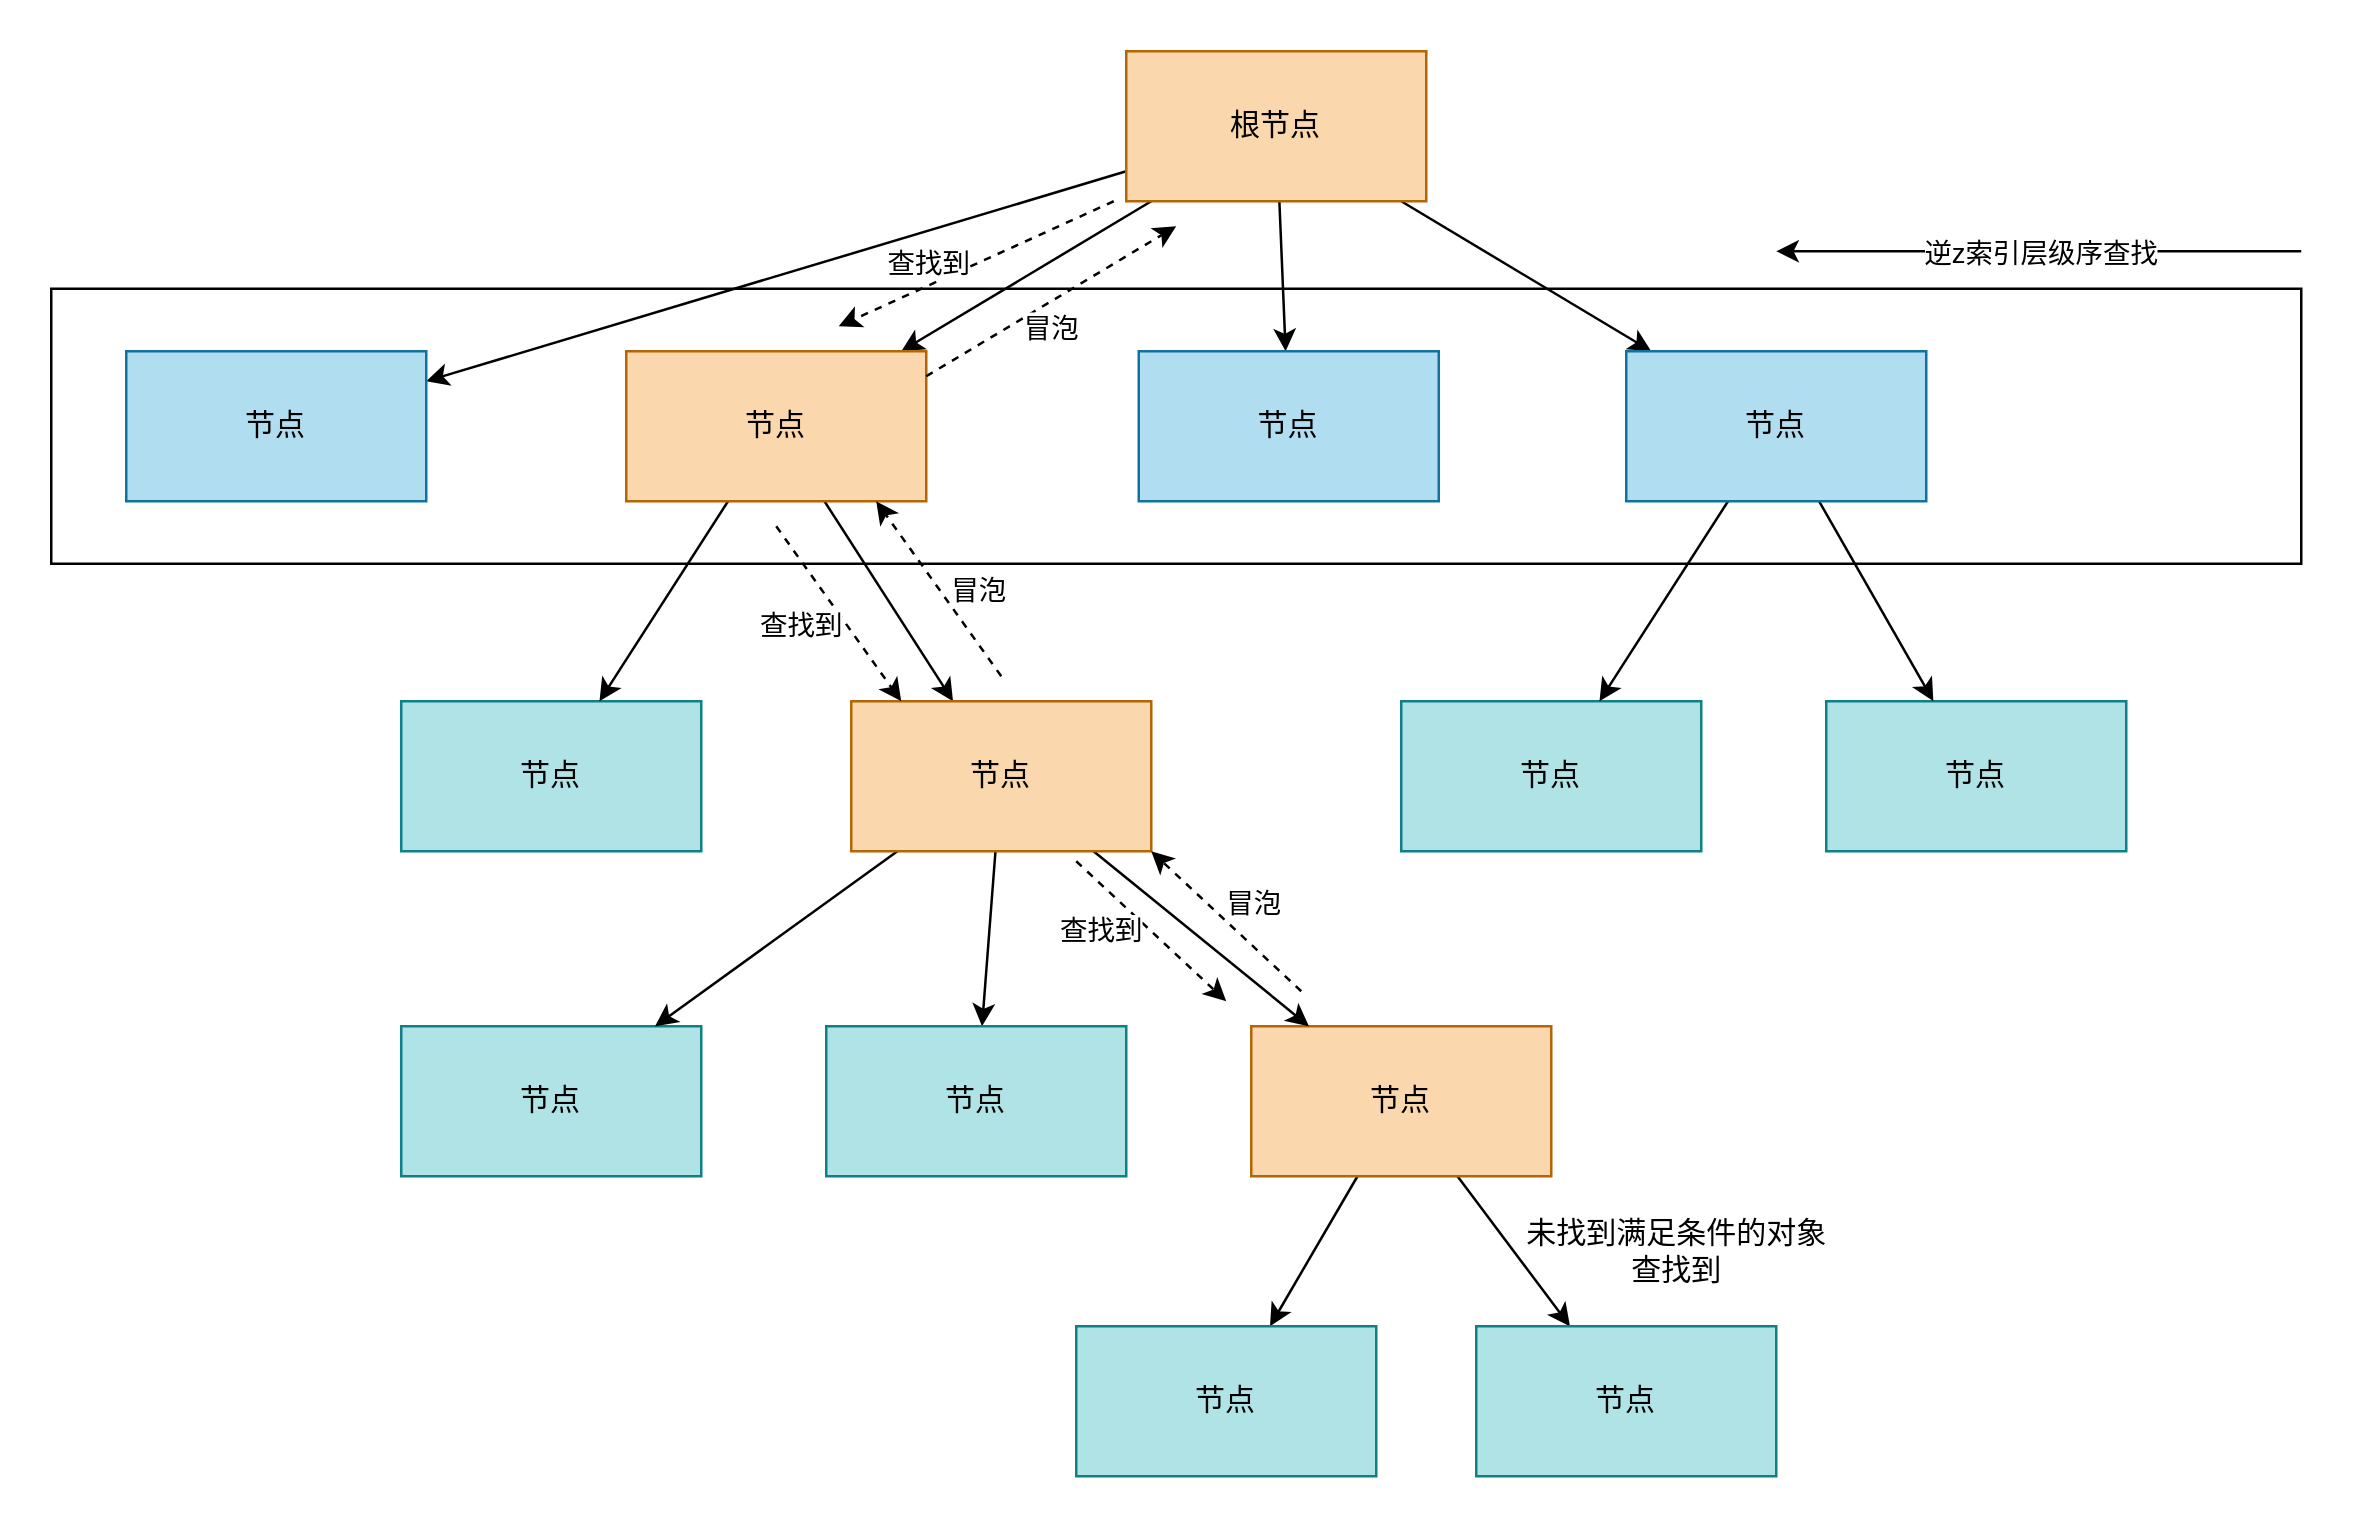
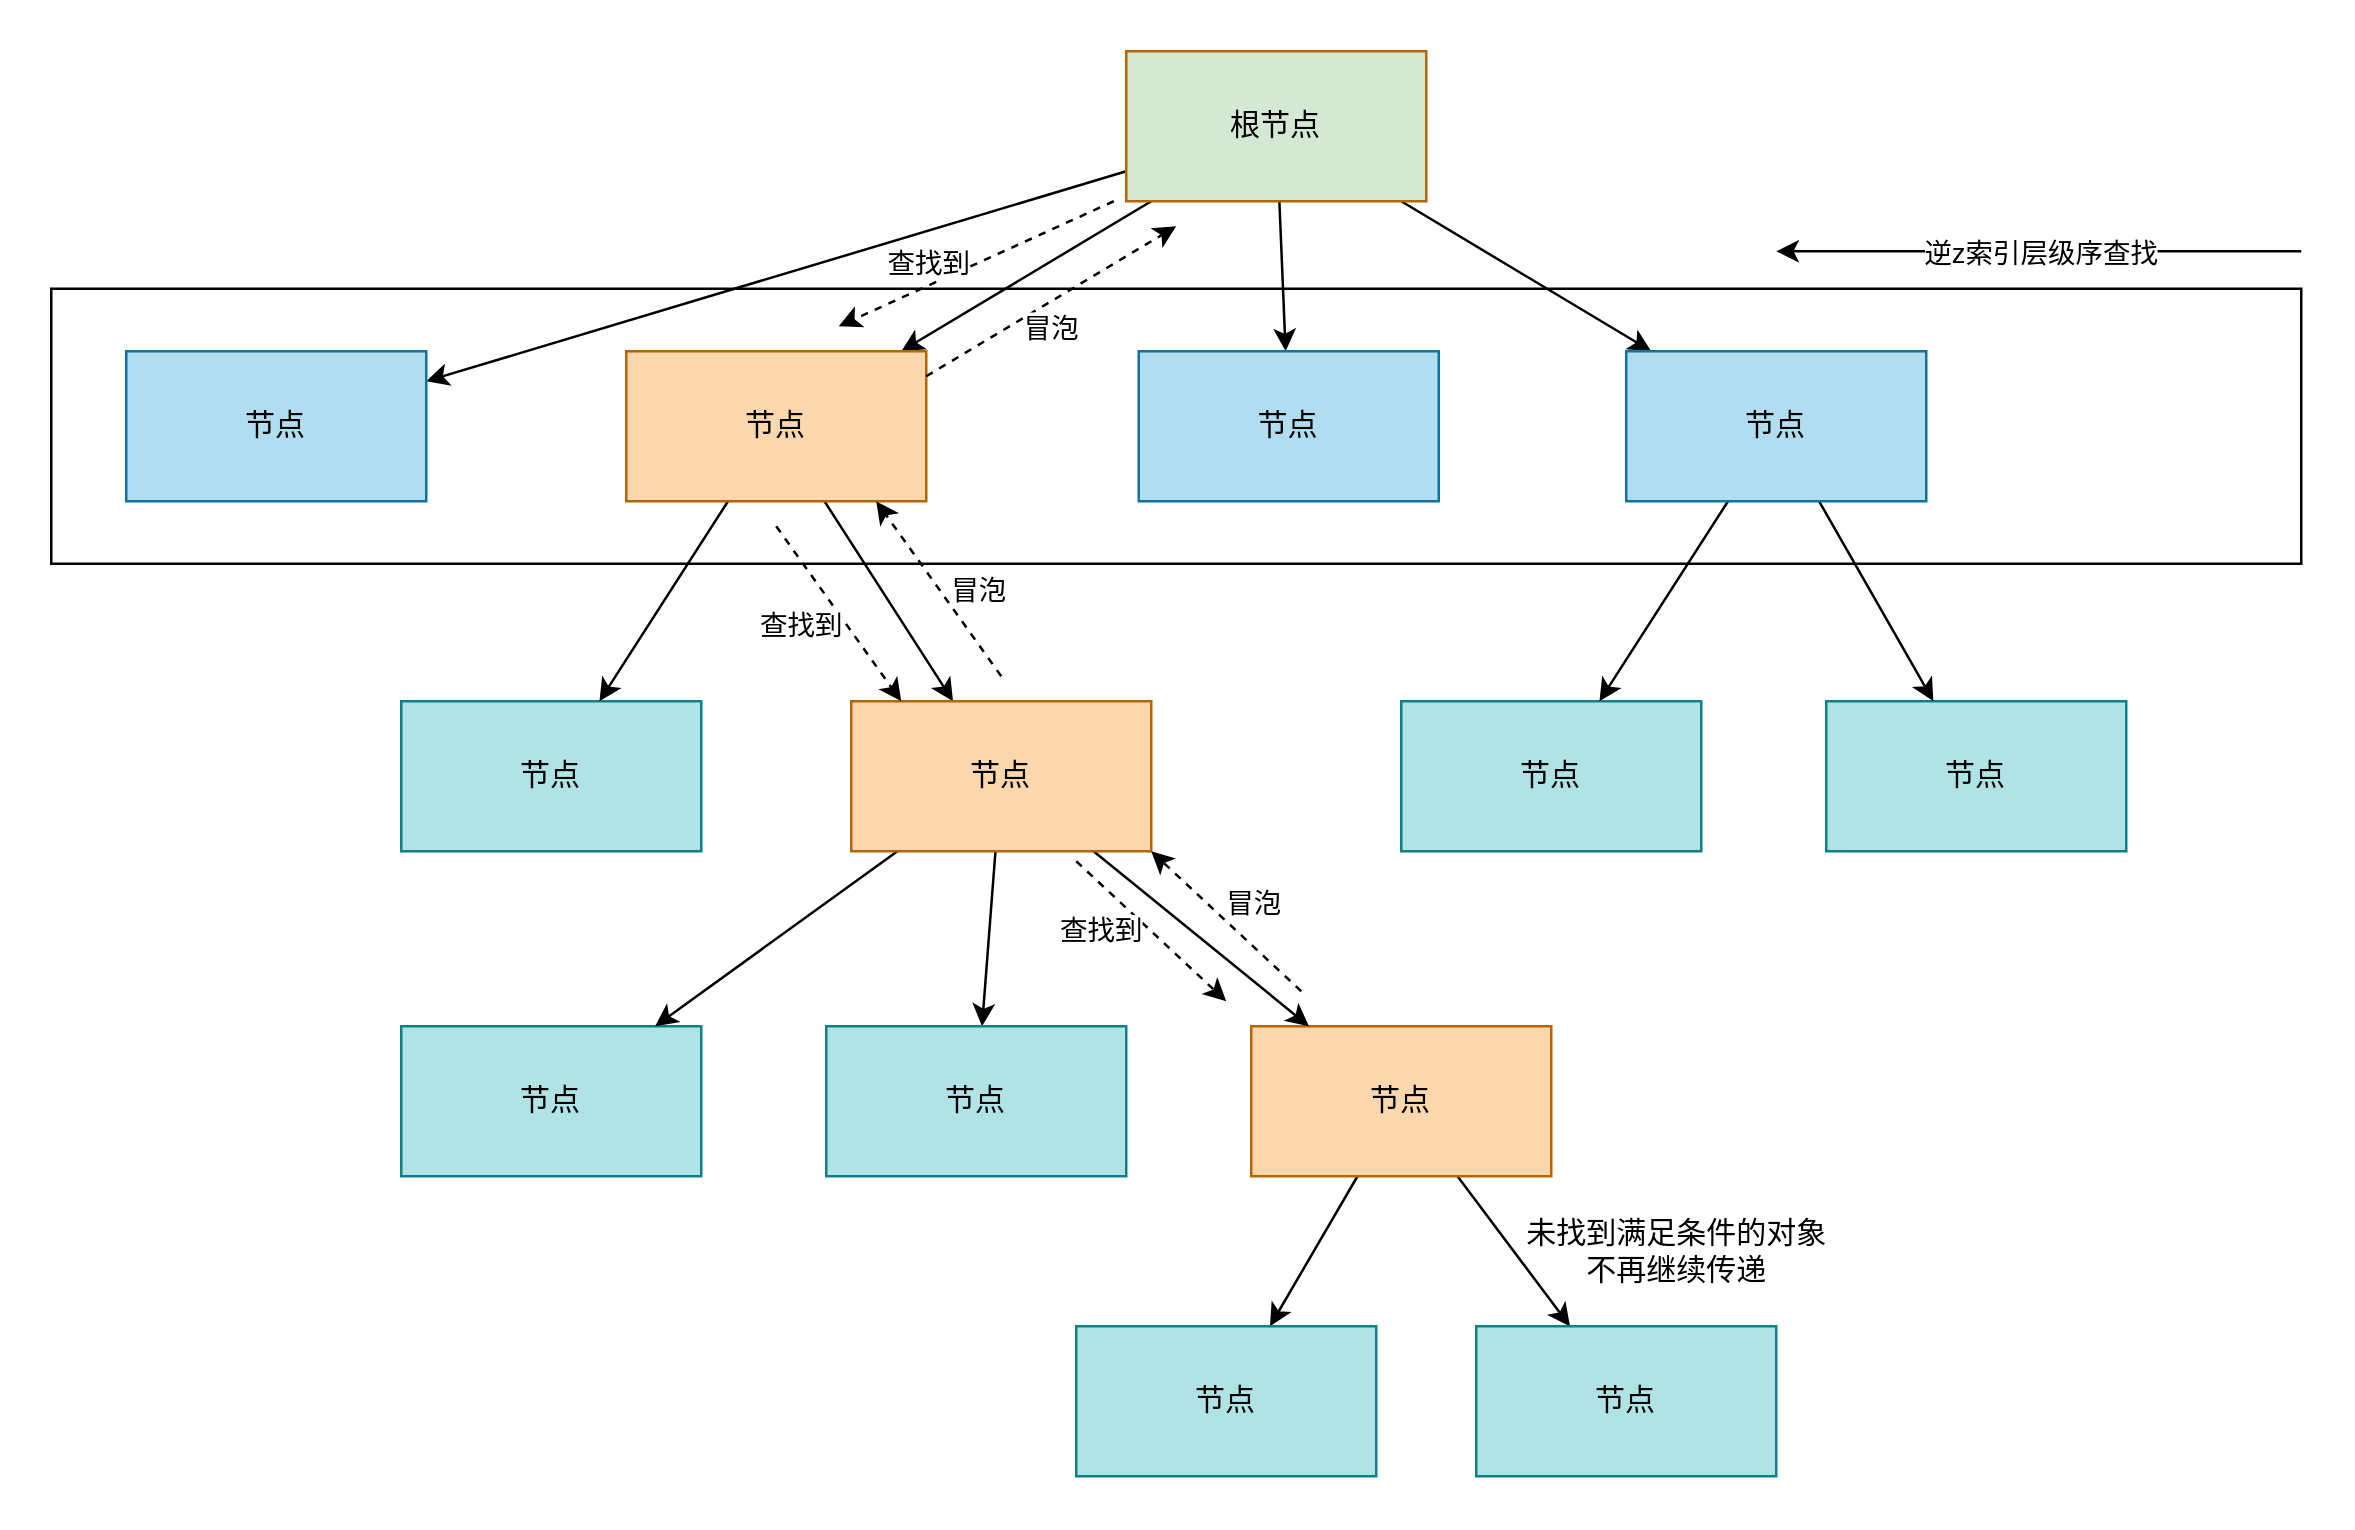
  <mxCell id="0" />
  <mxCell id="1" parent="0" />
  <mxCell id="2" value="" style="whiteSpace=wrap;html=1;" vertex="1" parent="1"><mxGeometry x="20" y="115" width="900" height="110" as="geometry" /></mxCell>
  <mxCell id="3" style="edgeStyle=none;html=1;" edge="1" parent="1" source="7" target="11"><mxGeometry relative="1" as="geometry" /></mxCell>
  <mxCell id="4" style="edgeStyle=none;html=1;" edge="1" parent="1" source="7" target="23"><mxGeometry relative="1" as="geometry" /></mxCell>
  <mxCell id="5" style="edgeStyle=none;html=1;" edge="1" parent="1" source="7" target="26"><mxGeometry relative="1" as="geometry" /></mxCell>
  <mxCell id="6" style="edgeStyle=none;html=1;" edge="1" parent="1" source="7" target="29"><mxGeometry relative="1" as="geometry" /></mxCell>
- <mxCell id="7" value="根节点" style="rounded=0;whiteSpace=wrap;html=1;fillColor=#fad7ac;strokeColor=#b46504;" vertex="1" parent="1"><mxGeometry x="450" y="20" width="120" height="60" as="geometry" /></mxCell>
+ <mxCell id="7" value="根节点" style="rounded=0;whiteSpace=wrap;html=1;fillColor=#d5e8d4;strokeColor=#b46504;" vertex="1" parent="1"><mxGeometry x="450" y="20" width="120" height="60" as="geometry" /></mxCell>
  <mxCell id="8" value="节点" style="rounded=0;whiteSpace=wrap;html=1;fillColor=#b0e3e6;strokeColor=#0e8088;" vertex="1" parent="1"><mxGeometry x="160" y="280" width="120" height="60" as="geometry" /></mxCell>
  <mxCell id="9" style="edgeStyle=none;html=1;" edge="1" parent="1" source="11" target="8"><mxGeometry relative="1" as="geometry" /></mxCell>
  <mxCell id="10" style="edgeStyle=none;html=1;" edge="1" parent="1" source="11" target="19"><mxGeometry relative="1" as="geometry" /></mxCell>
  <mxCell id="11" value="节点" style="rounded=0;whiteSpace=wrap;html=1;fillColor=#fad7ac;strokeColor=#b46504;" vertex="1" parent="1"><mxGeometry x="250" y="140" width="120" height="60" as="geometry" /></mxCell>
  <mxCell id="12" style="edgeStyle=none;html=1;" edge="1" parent="1" source="14" target="30"><mxGeometry relative="1" as="geometry" /></mxCell>
  <mxCell id="13" style="edgeStyle=none;html=1;" edge="1" parent="1" source="14" target="31"><mxGeometry relative="1" as="geometry" /></mxCell>
  <mxCell id="14" value="节点" style="rounded=0;whiteSpace=wrap;html=1;fillColor=#fad7ac;strokeColor=#b46504;" vertex="1" parent="1"><mxGeometry x="500" y="410" width="120" height="60" as="geometry" /></mxCell>
  <mxCell id="15" value="节点" style="rounded=0;whiteSpace=wrap;html=1;fillColor=#b0e3e6;strokeColor=#0e8088;" vertex="1" parent="1"><mxGeometry x="160" y="410" width="120" height="60" as="geometry" /></mxCell>
  <mxCell id="16" style="edgeStyle=none;html=1;" edge="1" parent="1" source="19" target="20"><mxGeometry relative="1" as="geometry" /></mxCell>
  <mxCell id="17" style="edgeStyle=none;html=1;" edge="1" parent="1" source="19" target="15"><mxGeometry relative="1" as="geometry" /></mxCell>
  <mxCell id="18" style="edgeStyle=none;html=1;" edge="1" parent="1" source="19" target="14"><mxGeometry relative="1" as="geometry" /></mxCell>
  <mxCell id="19" value="节点" style="rounded=0;whiteSpace=wrap;html=1;fillColor=#fad7ac;strokeColor=#b46504;" vertex="1" parent="1"><mxGeometry x="340" y="280" width="120" height="60" as="geometry" /></mxCell>
  <mxCell id="20" value="节点" style="rounded=0;whiteSpace=wrap;html=1;fillColor=#b0e3e6;strokeColor=#0e8088;" vertex="1" parent="1"><mxGeometry x="330" y="410" width="120" height="60" as="geometry" /></mxCell>
  <mxCell id="21" value="节点" style="rounded=0;whiteSpace=wrap;html=1;fillColor=#b0e3e6;strokeColor=#0e8088;" vertex="1" parent="1"><mxGeometry x="560" y="280" width="120" height="60" as="geometry" /></mxCell>
  <mxCell id="22" value="节点" style="rounded=0;whiteSpace=wrap;html=1;fillColor=#b0e3e6;strokeColor=#0e8088;" vertex="1" parent="1"><mxGeometry x="730" y="280" width="120" height="60" as="geometry" /></mxCell>
  <mxCell id="23" value="节点" style="rounded=0;whiteSpace=wrap;html=1;fillColor=#b1ddf0;strokeColor=#10739e;" vertex="1" parent="1"><mxGeometry x="50" y="140" width="120" height="60" as="geometry" /></mxCell>
  <mxCell id="24" style="edgeStyle=none;html=1;" edge="1" parent="1" source="26" target="21"><mxGeometry relative="1" as="geometry" /></mxCell>
  <mxCell id="25" style="edgeStyle=none;html=1;" edge="1" parent="1" source="26" target="22"><mxGeometry relative="1" as="geometry" /></mxCell>
  <mxCell id="26" value="节点" style="rounded=0;whiteSpace=wrap;html=1;fillColor=#b1ddf0;strokeColor=#10739e;" vertex="1" parent="1"><mxGeometry x="650" y="140" width="120" height="60" as="geometry" /></mxCell>
  <mxCell id="27" value="" style="endArrow=classic;html=1;" edge="1" parent="1"><mxGeometry relative="1" as="geometry"><mxPoint x="920" y="100" as="sourcePoint" /><mxPoint x="710" y="100" as="targetPoint" /></mxGeometry></mxCell>
  <mxCell id="28" value="逆z索引层级序查找" style="edgeLabel;resizable=0;html=1;align=center;verticalAlign=middle;" connectable="0" vertex="1" parent="27"><mxGeometry relative="1" as="geometry" /></mxCell>
  <mxCell id="29" value="节点" style="rounded=0;whiteSpace=wrap;html=1;fillColor=#b1ddf0;strokeColor=#10739e;" vertex="1" parent="1"><mxGeometry x="455" y="140" width="120" height="60" as="geometry" /></mxCell>
  <mxCell id="30" value="节点" style="rounded=0;whiteSpace=wrap;html=1;fillColor=#b0e3e6;strokeColor=#0e8088;" vertex="1" parent="1"><mxGeometry x="430" y="530" width="120" height="60" as="geometry" /></mxCell>
  <mxCell id="31" value="节点" style="rounded=0;whiteSpace=wrap;html=1;fillColor=#b0e3e6;strokeColor=#0e8088;" vertex="1" parent="1"><mxGeometry x="590" y="530" width="120" height="60" as="geometry" /></mxCell>
  <mxCell id="32" value="" style="endArrow=classic;html=1;dashed=1;" edge="1" parent="1"><mxGeometry relative="1" as="geometry"><mxPoint x="445" y="80" as="sourcePoint" /><mxPoint x="335" y="130" as="targetPoint" /></mxGeometry></mxCell>
  <mxCell id="33" value="查找到" style="edgeLabel;resizable=0;html=1;align=center;verticalAlign=middle;" connectable="0" vertex="1" parent="32"><mxGeometry relative="1" as="geometry"><mxPoint x="-20" as="offset" /></mxGeometry></mxCell>
  <mxCell id="34" value="" style="endArrow=classic;html=1;dashed=1;" edge="1" parent="1"><mxGeometry relative="1" as="geometry"><mxPoint x="400" y="270" as="sourcePoint" /><mxPoint x="350" y="200" as="targetPoint" /></mxGeometry></mxCell>
  <mxCell id="35" value="冒泡" style="edgeLabel;resizable=0;html=1;align=center;verticalAlign=middle;" connectable="0" vertex="1" parent="34"><mxGeometry relative="1" as="geometry"><mxPoint x="15" as="offset" /></mxGeometry></mxCell>
  <mxCell id="36" value="" style="endArrow=classic;html=1;dashed=1;" edge="1" parent="1"><mxGeometry relative="1" as="geometry"><mxPoint x="430" y="344" as="sourcePoint" /><mxPoint x="490" y="400" as="targetPoint" /></mxGeometry></mxCell>
  <mxCell id="37" value="查找到" style="edgeLabel;resizable=0;html=1;align=center;verticalAlign=middle;" connectable="0" vertex="1" parent="36"><mxGeometry relative="1" as="geometry"><mxPoint x="-20" as="offset" /></mxGeometry></mxCell>
- <mxCell id="38" value="未找到满足条件的对象&lt;br&gt;查找到" style="text;html=1;align=center;verticalAlign=middle;resizable=0;points=[];autosize=1;strokeColor=none;fillColor=none;" vertex="1" parent="1"><mxGeometry x="600" y="480" width="140" height="40" as="geometry" /></mxCell>
+ <mxCell id="38" value="未找到满足条件的对象&lt;br&gt;不再继续传递" style="text;html=1;align=center;verticalAlign=middle;resizable=0;points=[];autosize=1;strokeColor=none;fillColor=none;" vertex="1" parent="1"><mxGeometry x="600" y="480" width="140" height="40" as="geometry" /></mxCell>
  <mxCell id="39" value="" style="endArrow=classic;html=1;dashed=1;" edge="1" parent="1"><mxGeometry relative="1" as="geometry"><mxPoint x="520" y="396" as="sourcePoint" /><mxPoint x="460" y="340" as="targetPoint" /></mxGeometry></mxCell>
  <mxCell id="40" value="冒泡" style="edgeLabel;resizable=0;html=1;align=center;verticalAlign=middle;" connectable="0" vertex="1" parent="39"><mxGeometry relative="1" as="geometry"><mxPoint x="10" y="-8" as="offset" /></mxGeometry></mxCell>
  <mxCell id="41" value="" style="endArrow=classic;html=1;dashed=1;" edge="1" parent="1"><mxGeometry relative="1" as="geometry"><mxPoint x="310" y="210" as="sourcePoint" /><mxPoint x="360" y="280" as="targetPoint" /></mxGeometry></mxCell>
  <mxCell id="42" value="查找到" style="edgeLabel;resizable=0;html=1;align=center;verticalAlign=middle;" connectable="0" vertex="1" parent="41"><mxGeometry relative="1" as="geometry"><mxPoint x="-15" y="5" as="offset" /></mxGeometry></mxCell>
  <mxCell id="43" value="" style="endArrow=classic;html=1;dashed=1;" edge="1" parent="1"><mxGeometry relative="1" as="geometry"><mxPoint x="370" y="150" as="sourcePoint" /><mxPoint x="470" y="90" as="targetPoint" /></mxGeometry></mxCell>
  <mxCell id="44" value="冒泡" style="edgeLabel;resizable=0;html=1;align=center;verticalAlign=middle;" connectable="0" vertex="1" parent="43"><mxGeometry relative="1" as="geometry"><mxPoint y="10" as="offset" /></mxGeometry></mxCell>
